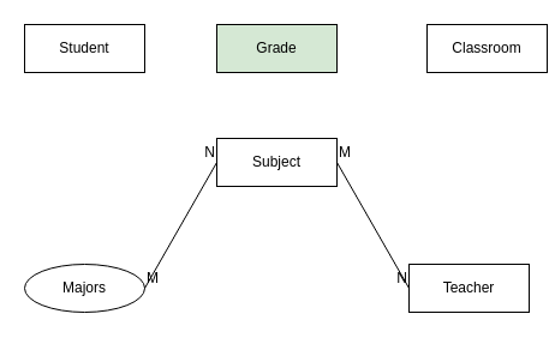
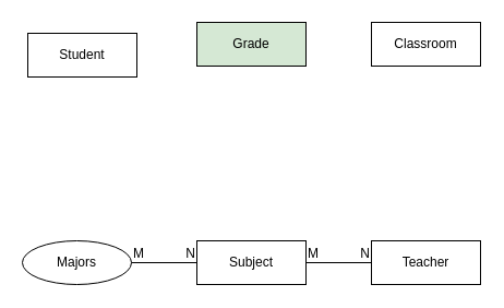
  <mxCell id="0" />
  <mxCell id="1" parent="0" />
- <mxCell id="2" value="&lt;div&gt;Student&lt;/div&gt;" style="whiteSpace=wrap;html=1;align=center;" vertex="1" parent="1"><mxGeometry x="20" y="20" width="100" height="40" as="geometry" /></mxCell>
+ <mxCell id="2" value="&lt;div&gt;Student&lt;/div&gt;" style="whiteSpace=wrap;html=1;align=center;" vertex="1" parent="1"><mxGeometry x="25" y="30" width="100" height="40" as="geometry" /></mxCell>
  <mxCell id="3" value="&lt;div&gt;Teacher&lt;/div&gt;" style="whiteSpace=wrap;html=1;align=center;" vertex="1" parent="1"><mxGeometry x="340" y="220" width="100" height="40" as="geometry" /></mxCell>
- <mxCell id="4" value="&lt;div&gt;Classroom&lt;/div&gt;" style="whiteSpace=wrap;html=1;align=center;" vertex="1" parent="1"><mxGeometry x="355" y="20" width="100" height="40" as="geometry" /></mxCell>
+ <mxCell id="4" value="&lt;div&gt;Classroom&lt;/div&gt;" style="whiteSpace=wrap;html=1;align=center;" vertex="1" parent="1"><mxGeometry x="340" y="20" width="100" height="40" as="geometry" /></mxCell>
  <mxCell id="5" value="&lt;div&gt;Majors&lt;/div&gt;" style="ellipse;whiteSpace=wrap;html=1;align=center;" vertex="1" parent="1"><mxGeometry x="20" y="220" width="100" height="40" as="geometry" /></mxCell>
- <mxCell id="6" value="&lt;div&gt;Subject&lt;/div&gt;" style="whiteSpace=wrap;html=1;align=center;" vertex="1" parent="1"><mxGeometry x="180" y="115" width="100" height="40" as="geometry" /></mxCell>
+ <mxCell id="6" value="&lt;div&gt;Subject&lt;/div&gt;" style="whiteSpace=wrap;html=1;align=center;" vertex="1" parent="1"><mxGeometry x="180" y="220" width="100" height="40" as="geometry" /></mxCell>
  <mxCell id="7" value="Grade" style="whiteSpace=wrap;html=1;align=center;fillColor=#d5e8d4;" vertex="1" parent="1"><mxGeometry x="180" y="20" width="100" height="40" as="geometry" /></mxCell>
  <mxCell id="8" value="" style="endArrow=none;html=1;rounded=0;exitX=1;exitY=0.5;exitDx=0;exitDy=0;entryX=0;entryY=0.5;entryDx=0;entryDy=0;" edge="1" parent="1" source="5" target="6"><mxGeometry relative="1" as="geometry"><mxPoint x="280" y="90" as="sourcePoint" /><mxPoint x="440" y="90" as="targetPoint" /></mxGeometry></mxCell>
  <mxCell id="9" value="M" style="resizable=0;html=1;whiteSpace=wrap;align=left;verticalAlign=bottom;" connectable="0" vertex="1" parent="8"><mxGeometry x="-1" relative="1" as="geometry" /></mxCell>
  <mxCell id="10" value="N" style="resizable=0;html=1;whiteSpace=wrap;align=right;verticalAlign=bottom;" connectable="0" vertex="1" parent="8"><mxGeometry x="1" relative="1" as="geometry" /></mxCell>
  <mxCell id="11" value="" style="endArrow=none;html=1;rounded=0;exitX=1;exitY=0.5;exitDx=0;exitDy=0;entryX=0;entryY=0.5;entryDx=0;entryDy=0;" edge="1" parent="1" source="6" target="3"><mxGeometry relative="1" as="geometry"><mxPoint x="280" y="90" as="sourcePoint" /><mxPoint x="440" y="90" as="targetPoint" /></mxGeometry></mxCell>
  <mxCell id="12" value="M" style="resizable=0;html=1;whiteSpace=wrap;align=left;verticalAlign=bottom;" connectable="0" vertex="1" parent="11"><mxGeometry x="-1" relative="1" as="geometry" /></mxCell>
  <mxCell id="13" value="N" style="resizable=0;html=1;whiteSpace=wrap;align=right;verticalAlign=bottom;" connectable="0" vertex="1" parent="11"><mxGeometry x="1" relative="1" as="geometry" /></mxCell>
